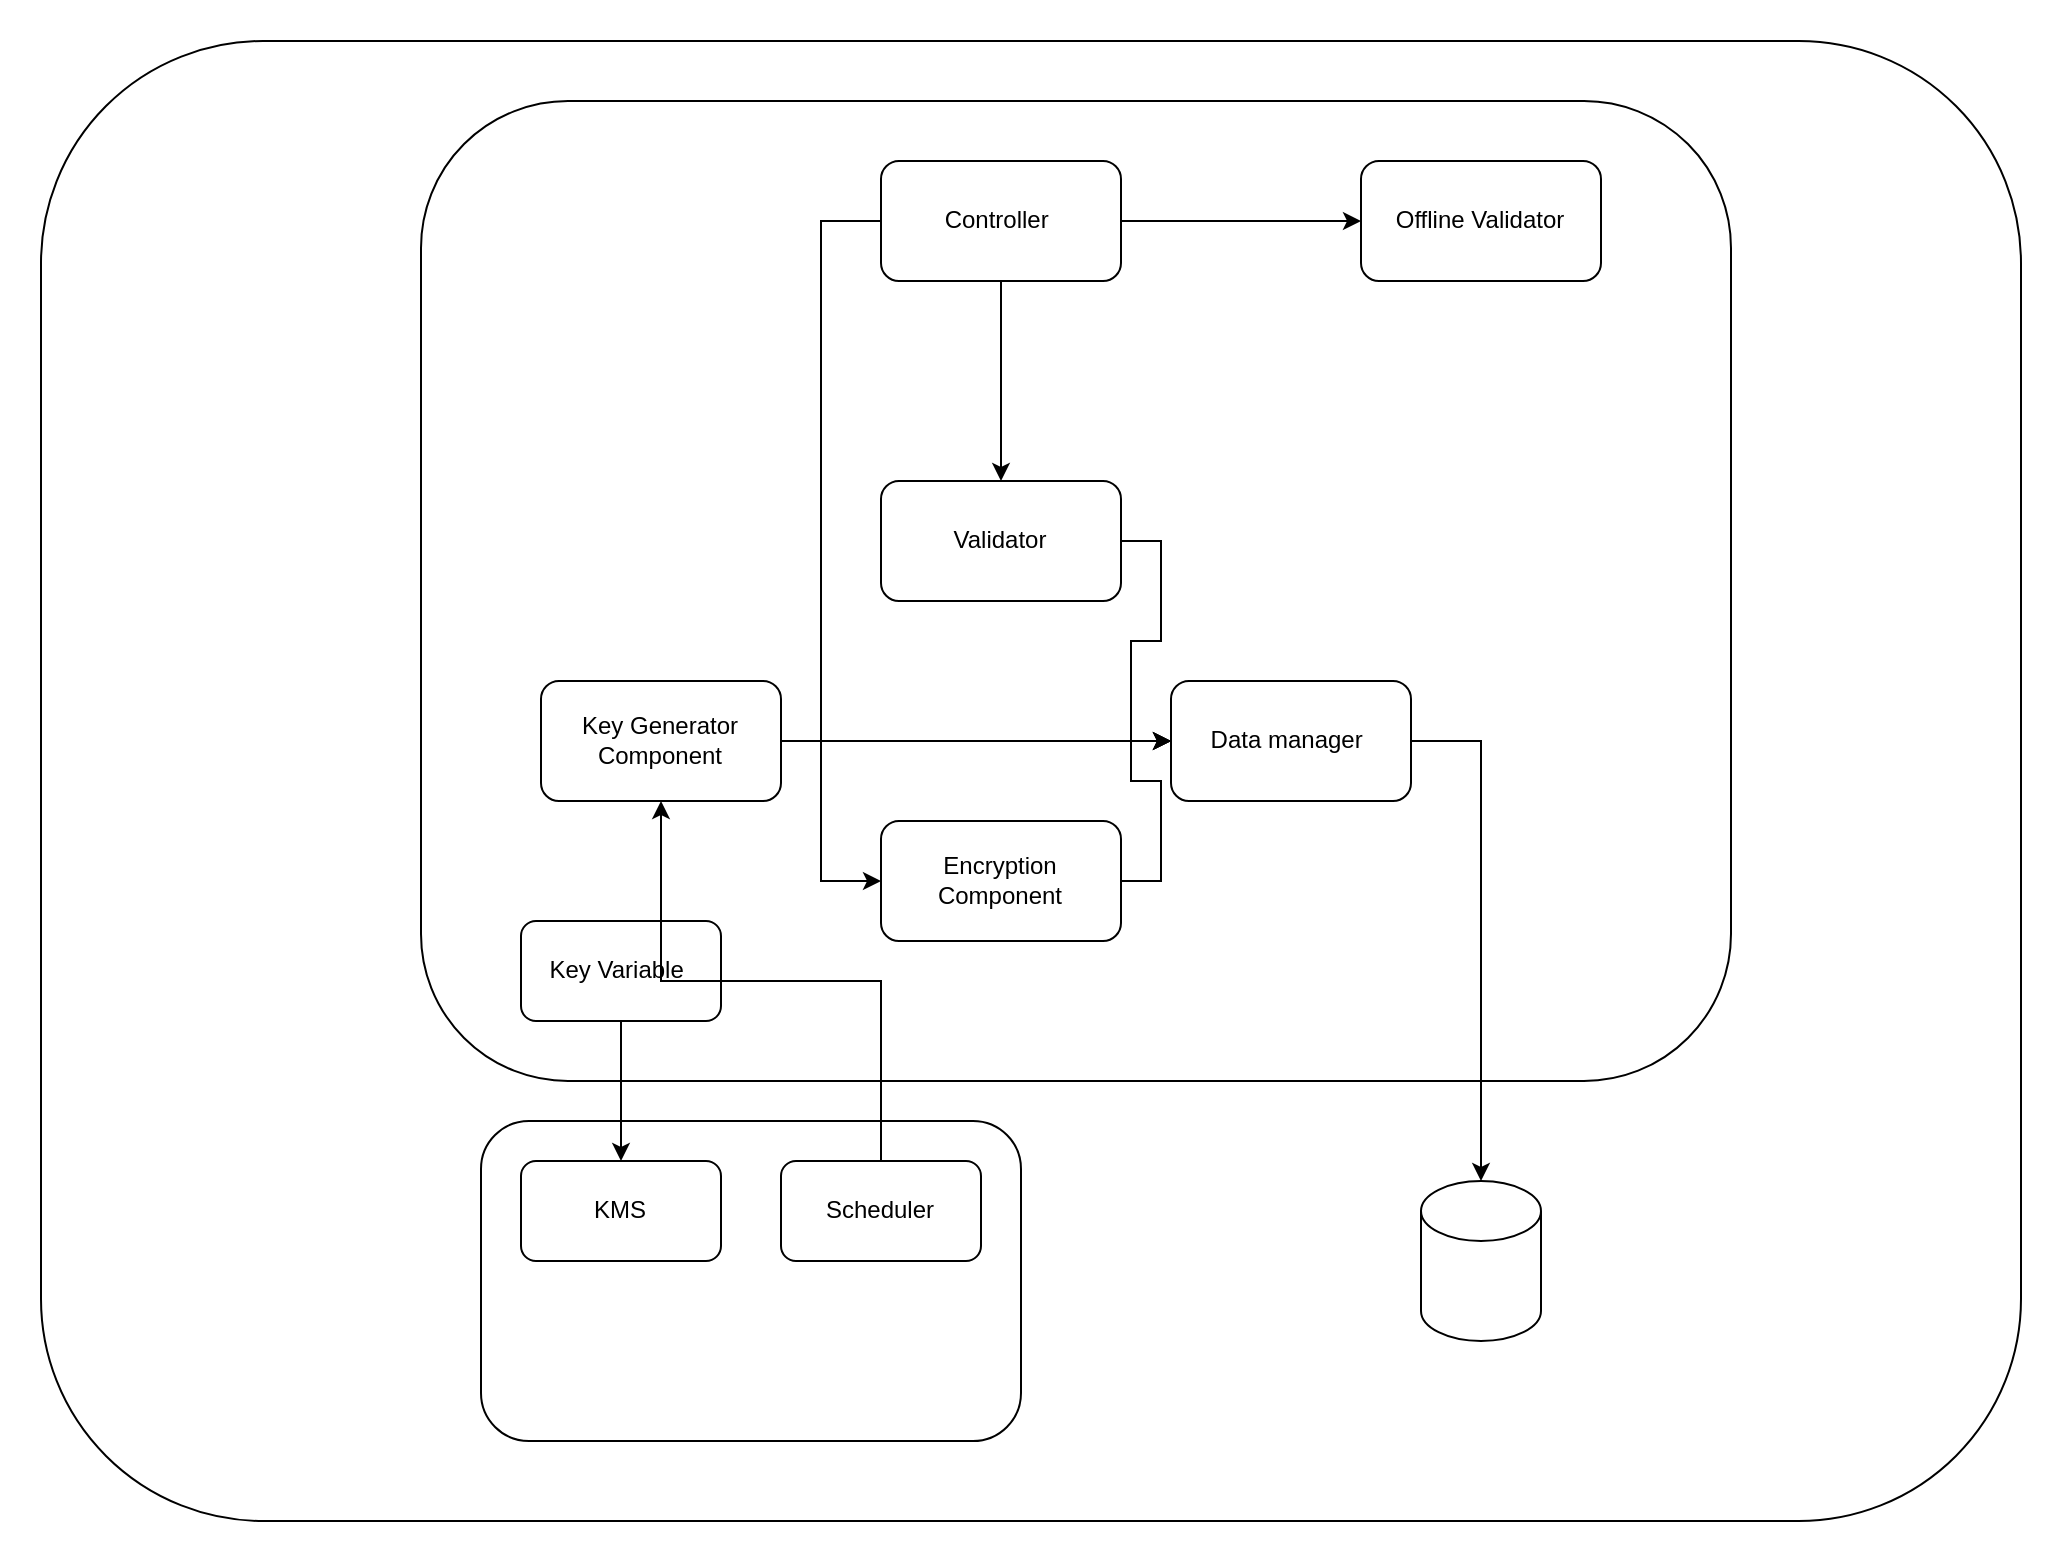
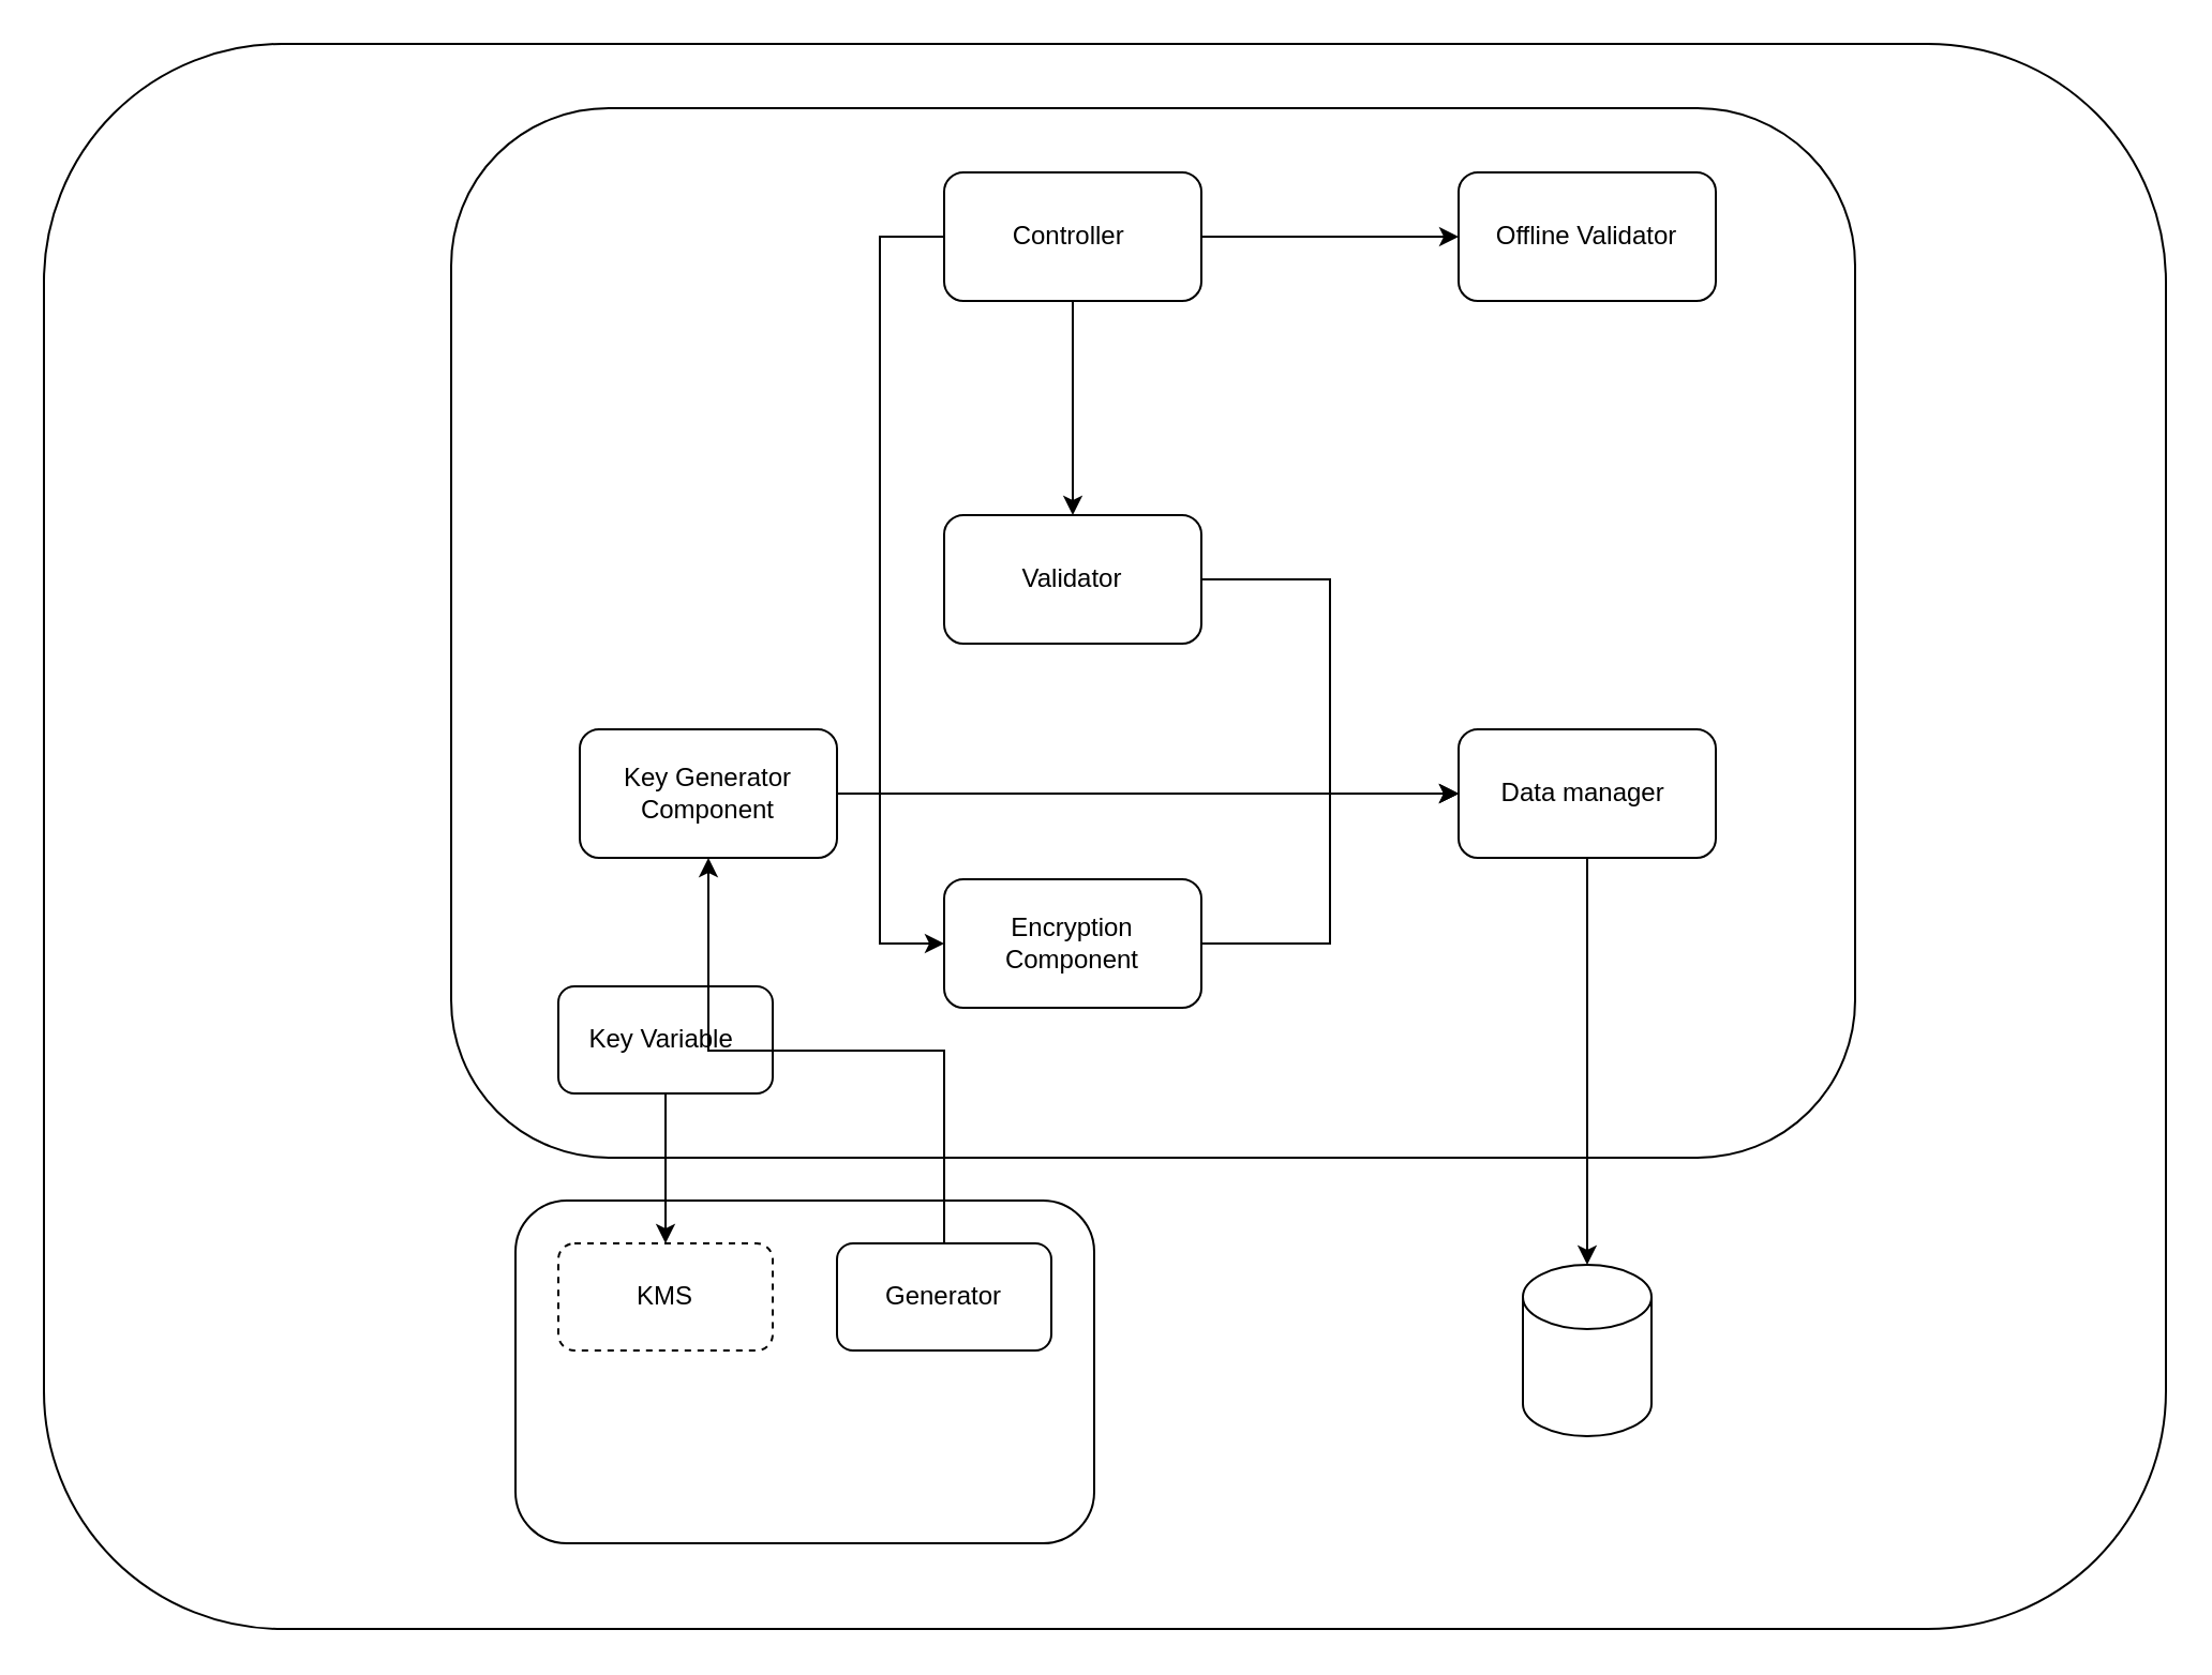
  <mxCell id="0" />
  <mxCell id="1" parent="0" />
  <mxCell id="2" value="" style="rounded=1;whiteSpace=wrap;html=1;" vertex="1" parent="1"><mxGeometry x="20" y="20" width="990" height="740" as="geometry" /></mxCell>
  <mxCell id="3" value="" style="rounded=1;whiteSpace=wrap;html=1;" vertex="1" parent="1"><mxGeometry x="240" y="560" width="270" height="160" as="geometry" /></mxCell>
  <mxCell id="4" value="" style="rounded=1;whiteSpace=wrap;html=1;" vertex="1" parent="1"><mxGeometry x="210" y="50" width="655" height="490" as="geometry" /></mxCell>
  <mxCell id="5" style="edgeStyle=orthogonalEdgeStyle;rounded=0;orthogonalLoop=1;jettySize=auto;html=1;" edge="1" parent="1" source="8" target="9"><mxGeometry relative="1" as="geometry" /></mxCell>
  <mxCell id="6" style="edgeStyle=orthogonalEdgeStyle;rounded=0;orthogonalLoop=1;jettySize=auto;html=1;" edge="1" parent="1" source="8" target="16"><mxGeometry relative="1" as="geometry" /></mxCell>
  <mxCell id="7" style="edgeStyle=orthogonalEdgeStyle;rounded=0;orthogonalLoop=1;jettySize=auto;html=1;" edge="1" parent="1" source="8" target="14"><mxGeometry relative="1" as="geometry"><Array as="points"><mxPoint x="410" y="110" /><mxPoint x="410" y="440" /></Array></mxGeometry></mxCell>
  <mxCell id="8" value="Controller&amp;nbsp;" style="rounded=1;whiteSpace=wrap;html=1;" vertex="1" parent="1"><mxGeometry x="440" y="80" width="120" height="60" as="geometry" /></mxCell>
  <mxCell id="9" value="Offline Validator" style="rounded=1;whiteSpace=wrap;html=1;" vertex="1" parent="1"><mxGeometry x="680" y="80" width="120" height="60" as="geometry" /></mxCell>
- <mxCell id="10" value="Data manager&amp;nbsp;" style="rounded=1;whiteSpace=wrap;html=1;" vertex="1" parent="1"><mxGeometry x="585" y="340" width="120" height="60" as="geometry" /></mxCell>
+ <mxCell id="10" value="Data manager&amp;nbsp;" style="rounded=1;whiteSpace=wrap;html=1;" vertex="1" parent="1"><mxGeometry x="680" y="340" width="120" height="60" as="geometry" /></mxCell>
  <mxCell id="11" style="edgeStyle=orthogonalEdgeStyle;rounded=0;orthogonalLoop=1;jettySize=auto;html=1;" edge="1" parent="1" source="12" target="10"><mxGeometry relative="1" as="geometry" /></mxCell>
  <mxCell id="12" value="Key Generator Component" style="rounded=1;whiteSpace=wrap;html=1;" vertex="1" parent="1"><mxGeometry x="270" y="340" width="120" height="60" as="geometry" /></mxCell>
  <mxCell id="13" style="edgeStyle=orthogonalEdgeStyle;rounded=0;orthogonalLoop=1;jettySize=auto;html=1;entryX=0;entryY=0.5;entryDx=0;entryDy=0;" edge="1" parent="1" source="14" target="10"><mxGeometry relative="1" as="geometry" /></mxCell>
  <mxCell id="14" value="Encryption Component" style="rounded=1;whiteSpace=wrap;html=1;" vertex="1" parent="1"><mxGeometry x="440" y="410" width="120" height="60" as="geometry" /></mxCell>
  <mxCell id="15" style="edgeStyle=orthogonalEdgeStyle;rounded=0;orthogonalLoop=1;jettySize=auto;html=1;entryX=0;entryY=0.5;entryDx=0;entryDy=0;" edge="1" parent="1" source="16" target="10"><mxGeometry relative="1" as="geometry" /></mxCell>
  <mxCell id="16" value="Validator" style="rounded=1;whiteSpace=wrap;html=1;" vertex="1" parent="1"><mxGeometry x="440" y="240" width="120" height="60" as="geometry" /></mxCell>
  <mxCell id="17" value="" style="shape=cylinder3;whiteSpace=wrap;html=1;boundedLbl=1;backgroundOutline=1;size=15;" vertex="1" parent="1"><mxGeometry x="710" y="590" width="60" height="80" as="geometry" /></mxCell>
  <mxCell id="18" style="edgeStyle=orthogonalEdgeStyle;rounded=0;orthogonalLoop=1;jettySize=auto;html=1;entryX=0.5;entryY=0;entryDx=0;entryDy=0;entryPerimeter=0;" edge="1" parent="1" source="10" target="17"><mxGeometry relative="1" as="geometry" /></mxCell>
  <mxCell id="19" style="edgeStyle=orthogonalEdgeStyle;rounded=0;orthogonalLoop=1;jettySize=auto;html=1;" edge="1" parent="1" source="20" target="21"><mxGeometry relative="1" as="geometry" /></mxCell>
  <mxCell id="20" value="Key Variable&amp;nbsp;" style="rounded=1;whiteSpace=wrap;html=1;" vertex="1" parent="1"><mxGeometry x="260" y="460" width="100" height="50" as="geometry" /></mxCell>
- <mxCell id="21" value="KMS" style="rounded=1;whiteSpace=wrap;html=1;" vertex="1" parent="1"><mxGeometry x="260" y="580" width="100" height="50" as="geometry" /></mxCell>
+ <mxCell id="21" value="KMS" style="rounded=1;whiteSpace=wrap;html=1;dashed=1;" vertex="1" parent="1"><mxGeometry x="260" y="580" width="100" height="50" as="geometry" /></mxCell>
  <mxCell id="22" style="edgeStyle=orthogonalEdgeStyle;rounded=0;orthogonalLoop=1;jettySize=auto;html=1;entryX=0.5;entryY=1;entryDx=0;entryDy=0;" edge="1" parent="1" source="23" target="12"><mxGeometry relative="1" as="geometry" /></mxCell>
- <mxCell id="23" value="Scheduler" style="rounded=1;whiteSpace=wrap;html=1;" vertex="1" parent="1"><mxGeometry x="390" y="580" width="100" height="50" as="geometry" /></mxCell>
+ <mxCell id="23" value="Generator" style="rounded=1;whiteSpace=wrap;html=1;" vertex="1" parent="1"><mxGeometry x="390" y="580" width="100" height="50" as="geometry" /></mxCell>
